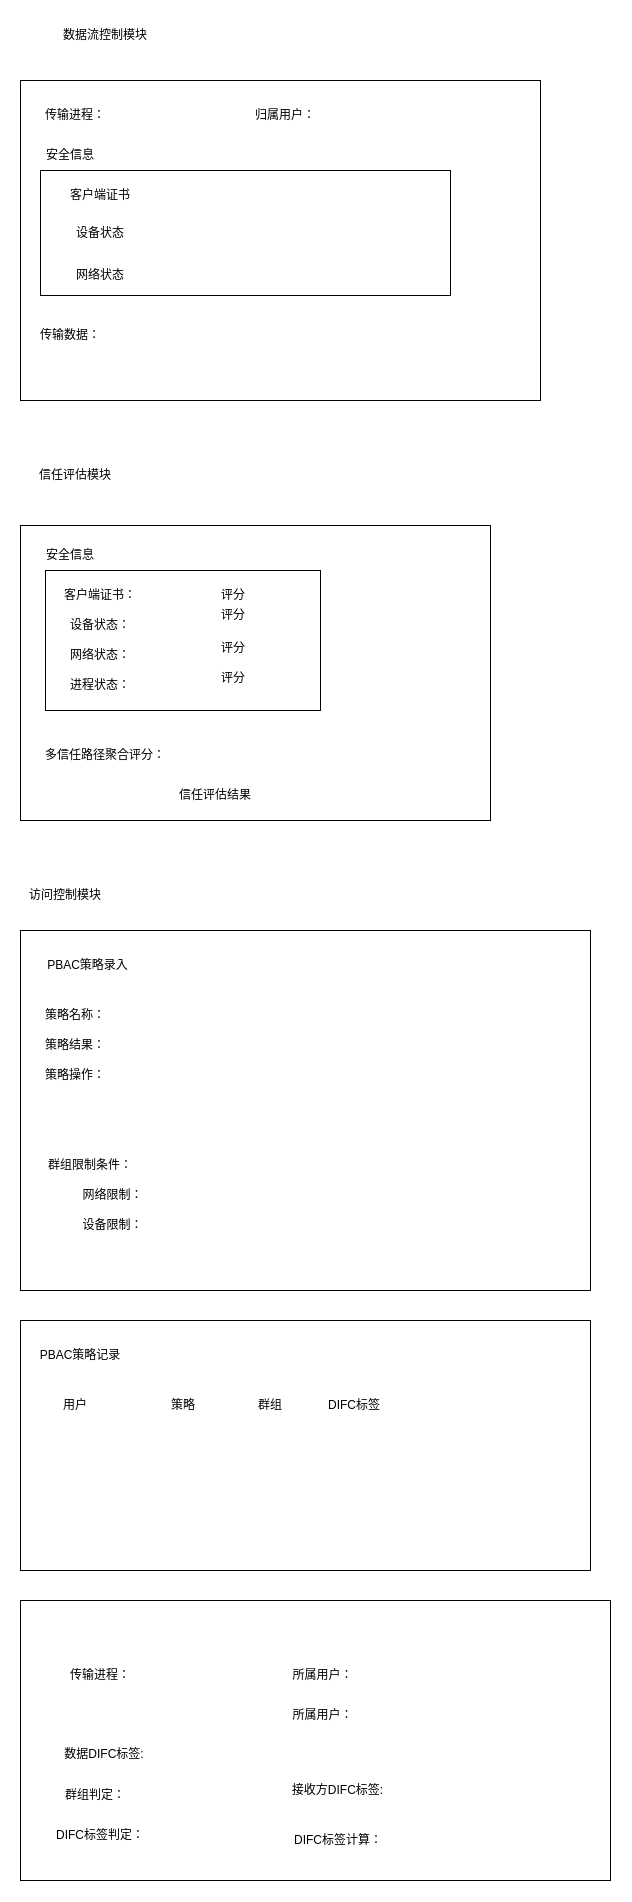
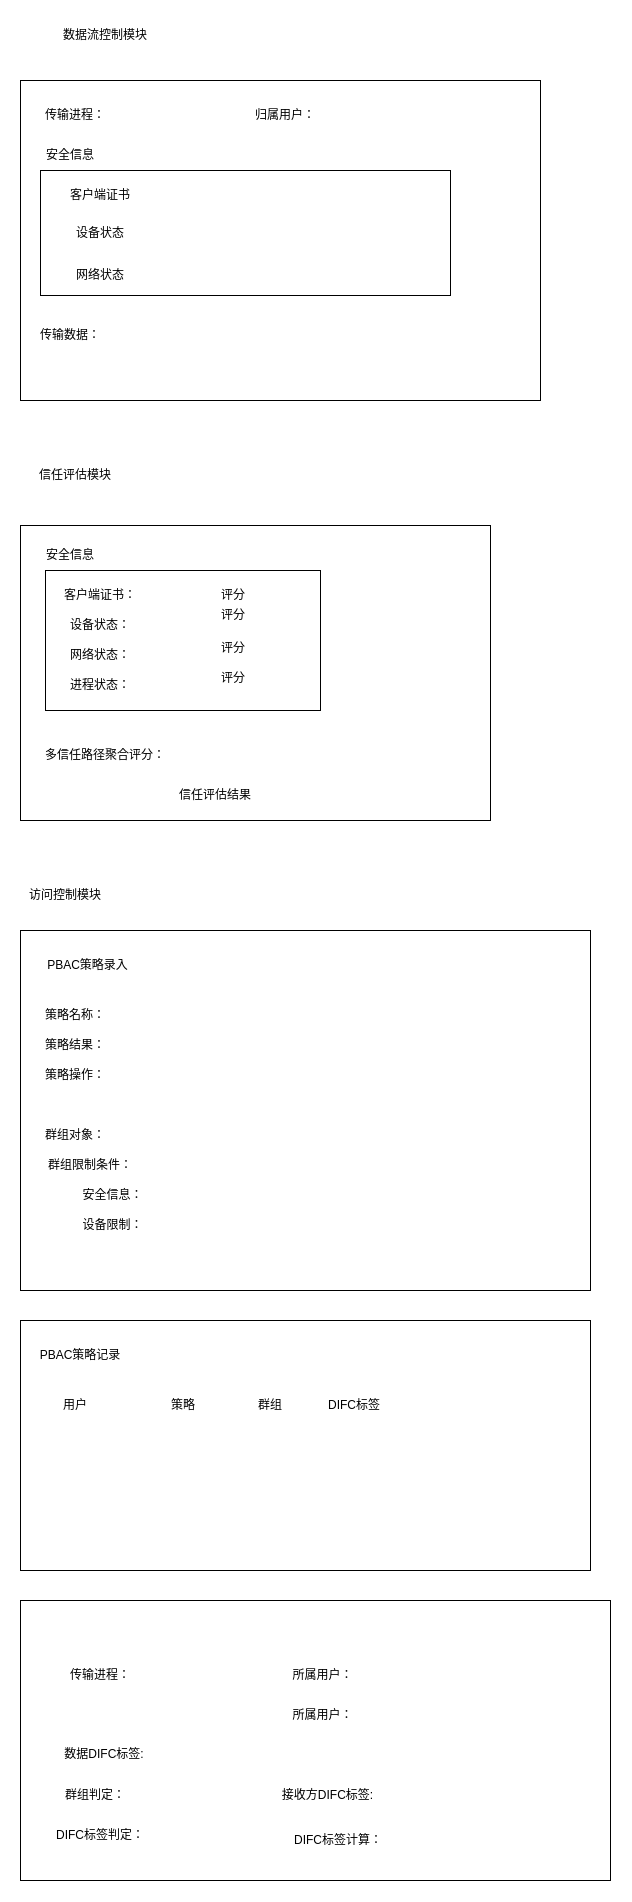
  <mxCell id="0" />
  <mxCell id="1" parent="0" />
  <mxCell id="2" value="数据流控制模块" style="text;html=1;strokeColor=none;fillColor=none;align=center;verticalAlign=middle;whiteSpace=wrap;rounded=0;" parent="1" vertex="1"><mxGeometry x="40" y="20" width="130" height="30" as="geometry" /></mxCell>
  <mxCell id="3" value="" style="rounded=0;whiteSpace=wrap;html=1;" parent="1" vertex="1"><mxGeometry x="20" y="80" width="520" height="320" as="geometry" /></mxCell>
  <mxCell id="4" value="传输进程：" style="text;html=1;strokeColor=none;fillColor=none;align=center;verticalAlign=middle;whiteSpace=wrap;rounded=0;" parent="1" vertex="1"><mxGeometry x="30" y="100" width="90" height="30" as="geometry" /></mxCell>
  <mxCell id="5" value="安全信息" style="text;html=1;strokeColor=none;fillColor=none;align=center;verticalAlign=middle;whiteSpace=wrap;rounded=0;" parent="1" vertex="1"><mxGeometry x="40" y="140" width="60" height="30" as="geometry" /></mxCell>
  <mxCell id="6" value="" style="rounded=0;whiteSpace=wrap;html=1;" parent="1" vertex="1"><mxGeometry x="40" y="170" width="410" height="125" as="geometry" /></mxCell>
  <mxCell id="7" value="客户端证书" style="text;html=1;strokeColor=none;fillColor=none;align=center;verticalAlign=middle;whiteSpace=wrap;rounded=0;" parent="1" vertex="1"><mxGeometry x="60" y="180" width="80" height="30" as="geometry" /></mxCell>
  <mxCell id="8" value="设备状态" style="text;html=1;strokeColor=none;fillColor=none;align=center;verticalAlign=middle;whiteSpace=wrap;rounded=0;" parent="1" vertex="1"><mxGeometry x="70" y="218" width="60" height="30" as="geometry" /></mxCell>
  <mxCell id="9" value="网络状态" style="text;html=1;strokeColor=none;fillColor=none;align=center;verticalAlign=middle;whiteSpace=wrap;rounded=0;" parent="1" vertex="1"><mxGeometry x="70" y="260" width="60" height="30" as="geometry" /></mxCell>
  <mxCell id="10" value="归属用户：" style="text;html=1;strokeColor=none;fillColor=none;align=center;verticalAlign=middle;whiteSpace=wrap;rounded=0;" parent="1" vertex="1"><mxGeometry x="250" y="100" width="70" height="30" as="geometry" /></mxCell>
  <mxCell id="11" value="传输数据：" style="text;html=1;strokeColor=none;fillColor=none;align=center;verticalAlign=middle;whiteSpace=wrap;rounded=0;" parent="1" vertex="1"><mxGeometry x="30" y="320" width="80" height="30" as="geometry" /></mxCell>
  <mxCell id="12" value="信任评估模块" style="text;html=1;strokeColor=none;fillColor=none;align=center;verticalAlign=middle;whiteSpace=wrap;rounded=0;" parent="1" vertex="1"><mxGeometry x="30" y="460" width="90" height="30" as="geometry" /></mxCell>
  <mxCell id="13" value="" style="rounded=0;whiteSpace=wrap;html=1;" parent="1" vertex="1"><mxGeometry x="20" y="525" width="470" height="295" as="geometry" /></mxCell>
  <mxCell id="14" value="安全信息" style="text;html=1;strokeColor=none;fillColor=none;align=center;verticalAlign=middle;whiteSpace=wrap;rounded=0;" parent="1" vertex="1"><mxGeometry x="40" y="540" width="60" height="30" as="geometry" /></mxCell>
  <mxCell id="15" value="" style="rounded=0;whiteSpace=wrap;html=1;" parent="1" vertex="1"><mxGeometry x="45" y="570" width="275" height="140" as="geometry" /></mxCell>
  <mxCell id="16" value="客户端证书：" style="text;html=1;strokeColor=none;fillColor=none;align=center;verticalAlign=middle;whiteSpace=wrap;rounded=0;" parent="1" vertex="1"><mxGeometry x="50" y="580" width="100" height="30" as="geometry" /></mxCell>
  <mxCell id="17" value="设备状态：" style="text;html=1;strokeColor=none;fillColor=none;align=center;verticalAlign=middle;whiteSpace=wrap;rounded=0;" parent="1" vertex="1"><mxGeometry x="50" y="610" width="100" height="30" as="geometry" /></mxCell>
  <mxCell id="18" value="网络状态：" style="text;html=1;strokeColor=none;fillColor=none;align=center;verticalAlign=middle;whiteSpace=wrap;rounded=0;" parent="1" vertex="1"><mxGeometry x="50" y="640" width="100" height="30" as="geometry" /></mxCell>
  <mxCell id="19" value="进程状态：" style="text;html=1;strokeColor=none;fillColor=none;align=center;verticalAlign=middle;whiteSpace=wrap;rounded=0;" parent="1" vertex="1"><mxGeometry x="50" y="670" width="100" height="30" as="geometry" /></mxCell>
  <mxCell id="20" value="评分" style="text;html=1;strokeColor=none;fillColor=none;align=center;verticalAlign=middle;whiteSpace=wrap;rounded=0;" parent="1" vertex="1"><mxGeometry x="202.5" y="580" width="60" height="30" as="geometry" /></mxCell>
  <mxCell id="21" value="评分" style="text;html=1;strokeColor=none;fillColor=none;align=center;verticalAlign=middle;whiteSpace=wrap;rounded=0;" parent="1" vertex="1"><mxGeometry x="202.5" y="600" width="60" height="30" as="geometry" /></mxCell>
  <mxCell id="22" value="评分" style="text;html=1;strokeColor=none;fillColor=none;align=center;verticalAlign=middle;whiteSpace=wrap;rounded=0;" parent="1" vertex="1"><mxGeometry x="202.5" y="632.5" width="60" height="30" as="geometry" /></mxCell>
  <mxCell id="23" value="评分" style="text;html=1;strokeColor=none;fillColor=none;align=center;verticalAlign=middle;whiteSpace=wrap;rounded=0;" parent="1" vertex="1"><mxGeometry x="202.5" y="662.5" width="60" height="30" as="geometry" /></mxCell>
  <mxCell id="24" value="多信任路径聚合评分：" style="text;html=1;strokeColor=none;fillColor=none;align=center;verticalAlign=middle;whiteSpace=wrap;rounded=0;" parent="1" vertex="1"><mxGeometry x="40" y="740" width="130" height="30" as="geometry" /></mxCell>
  <mxCell id="25" value="信任评估结果" style="text;html=1;strokeColor=none;fillColor=none;align=center;verticalAlign=middle;whiteSpace=wrap;rounded=0;" parent="1" vertex="1"><mxGeometry x="175" y="780" width="80" height="30" as="geometry" /></mxCell>
  <mxCell id="26" value="访问控制模块" style="text;html=1;strokeColor=none;fillColor=none;align=center;verticalAlign=middle;whiteSpace=wrap;rounded=0;" parent="1" vertex="1"><mxGeometry x="20" y="880" width="90" height="30" as="geometry" /></mxCell>
  <mxCell id="27" value="" style="rounded=0;whiteSpace=wrap;html=1;" parent="1" vertex="1"><mxGeometry x="20" y="930" width="570" height="360" as="geometry" /></mxCell>
  <mxCell id="28" value="PBAC策略录入" style="text;html=1;strokeColor=none;fillColor=none;align=center;verticalAlign=middle;whiteSpace=wrap;rounded=0;" parent="1" vertex="1"><mxGeometry x="45" y="950" width="85" height="30" as="geometry" /></mxCell>
  <mxCell id="29" value="策略名称：" style="text;html=1;strokeColor=none;fillColor=none;align=center;verticalAlign=middle;whiteSpace=wrap;rounded=0;" parent="1" vertex="1"><mxGeometry x="40" y="1000" width="70" height="30" as="geometry" /></mxCell>
  <mxCell id="30" value="策略结果：" style="text;html=1;strokeColor=none;fillColor=none;align=center;verticalAlign=middle;whiteSpace=wrap;rounded=0;" parent="1" vertex="1"><mxGeometry x="40" y="1030" width="70" height="30" as="geometry" /></mxCell>
  <mxCell id="31" value="策略操作：" style="text;html=1;strokeColor=none;fillColor=none;align=center;verticalAlign=middle;whiteSpace=wrap;rounded=0;" parent="1" vertex="1"><mxGeometry x="40" y="1060" width="70" height="30" as="geometry" /></mxCell>
+ <mxCell id="32" value="群组对象：" style="text;html=1;strokeColor=none;fillColor=none;align=center;verticalAlign=middle;whiteSpace=wrap;rounded=0;" parent="1" vertex="1"><mxGeometry x="30" y="1120" width="90" height="30" as="geometry" /></mxCell>
  <mxCell id="33" value="群组限制条件：" style="text;html=1;strokeColor=none;fillColor=none;align=center;verticalAlign=middle;whiteSpace=wrap;rounded=0;" parent="1" vertex="1"><mxGeometry x="45" y="1150" width="90" height="30" as="geometry" /></mxCell>
- <mxCell id="34" value="网络限制：" style="text;html=1;strokeColor=none;fillColor=none;align=center;verticalAlign=middle;whiteSpace=wrap;rounded=0;" parent="1" vertex="1"><mxGeometry x="75" y="1180" width="75" height="30" as="geometry" /></mxCell>
+ <mxCell id="34" value="安全信息：" style="text;html=1;strokeColor=none;fillColor=none;align=center;verticalAlign=middle;whiteSpace=wrap;rounded=0;" parent="1" vertex="1"><mxGeometry x="75" y="1180" width="75" height="30" as="geometry" /></mxCell>
  <mxCell id="35" value="设备限制：" style="text;html=1;strokeColor=none;fillColor=none;align=center;verticalAlign=middle;whiteSpace=wrap;rounded=0;" parent="1" vertex="1"><mxGeometry x="75" y="1210" width="75" height="30" as="geometry" /></mxCell>
  <mxCell id="36" value="" style="rounded=0;whiteSpace=wrap;html=1;" parent="1" vertex="1"><mxGeometry x="20" y="1320" width="570" height="250" as="geometry" /></mxCell>
  <mxCell id="37" value="PBAC策略记录" style="text;html=1;strokeColor=none;fillColor=none;align=center;verticalAlign=middle;whiteSpace=wrap;rounded=0;" parent="1" vertex="1"><mxGeometry x="30" y="1340" width="100" height="30" as="geometry" /></mxCell>
  <mxCell id="38" value="用户" style="text;html=1;strokeColor=none;fillColor=none;align=center;verticalAlign=middle;whiteSpace=wrap;rounded=0;" parent="1" vertex="1"><mxGeometry x="45" y="1390" width="60" height="30" as="geometry" /></mxCell>
  <mxCell id="39" value="策略" style="text;html=1;strokeColor=none;fillColor=none;align=center;verticalAlign=middle;whiteSpace=wrap;rounded=0;" parent="1" vertex="1"><mxGeometry x="152.5" y="1390" width="60" height="30" as="geometry" /></mxCell>
  <mxCell id="40" value="群组" style="text;html=1;strokeColor=none;fillColor=none;align=center;verticalAlign=middle;whiteSpace=wrap;rounded=0;" parent="1" vertex="1"><mxGeometry x="240" y="1390" width="60" height="30" as="geometry" /></mxCell>
  <mxCell id="41" value="DIFC标签" style="text;html=1;strokeColor=none;fillColor=none;align=center;verticalAlign=middle;whiteSpace=wrap;rounded=0;" parent="1" vertex="1"><mxGeometry x="324" y="1390" width="60" height="30" as="geometry" /></mxCell>
  <mxCell id="42" value="" style="rounded=0;whiteSpace=wrap;html=1;" parent="1" vertex="1"><mxGeometry x="20" y="1600" width="590" height="280" as="geometry" /></mxCell>
  <mxCell id="43" value="传输进程：" style="text;html=1;strokeColor=none;fillColor=none;align=center;verticalAlign=middle;whiteSpace=wrap;rounded=0;" parent="1" vertex="1"><mxGeometry x="55" y="1660" width="90" height="30" as="geometry" /></mxCell>
  <mxCell id="44" value="所属用户：" style="text;html=1;strokeColor=none;fillColor=none;align=center;verticalAlign=middle;whiteSpace=wrap;rounded=0;" parent="1" vertex="1"><mxGeometry x="285" y="1660" width="75" height="30" as="geometry" /></mxCell>
  <mxCell id="45" value="所属用户：" style="text;html=1;strokeColor=none;fillColor=none;align=center;verticalAlign=middle;whiteSpace=wrap;rounded=0;" parent="1" vertex="1"><mxGeometry x="285" y="1700" width="75" height="30" as="geometry" /></mxCell>
  <mxCell id="46" value="数据DIFC标签:" style="text;html=1;strokeColor=none;fillColor=none;align=center;verticalAlign=middle;whiteSpace=wrap;rounded=0;" parent="1" vertex="1"><mxGeometry x="58" y="1739" width="92" height="30" as="geometry" /></mxCell>
  <mxCell id="47" value="群组判定：" style="text;html=1;strokeColor=none;fillColor=none;align=center;verticalAlign=middle;whiteSpace=wrap;rounded=0;" parent="1" vertex="1"><mxGeometry x="60" y="1780" width="70" height="30" as="geometry" /></mxCell>
  <mxCell id="48" value="DIFC标签判定：" style="text;html=1;strokeColor=none;fillColor=none;align=center;verticalAlign=middle;whiteSpace=wrap;rounded=0;" parent="1" vertex="1"><mxGeometry x="50" y="1820" width="100" height="30" as="geometry" /></mxCell>
  <mxCell id="49" value="DIFC标签计算：" style="text;html=1;strokeColor=none;fillColor=none;align=center;verticalAlign=middle;whiteSpace=wrap;rounded=0;" parent="1" vertex="1"><mxGeometry x="282.5" y="1825" width="110" height="30" as="geometry" /></mxCell>
- <mxCell id="50" value="接收方DIFC标签:" style="text;html=1;strokeColor=none;fillColor=none;align=center;verticalAlign=middle;whiteSpace=wrap;rounded=0;" parent="1" vertex="1"><mxGeometry x="285" y="1775" width="105" height="30" as="geometry" /></mxCell>
+ <mxCell id="50" value="接收方DIFC标签:" style="text;html=1;strokeColor=none;fillColor=none;align=center;verticalAlign=middle;whiteSpace=wrap;rounded=0;" parent="1" vertex="1"><mxGeometry x="275" y="1780" width="105" height="30" as="geometry" /></mxCell>
